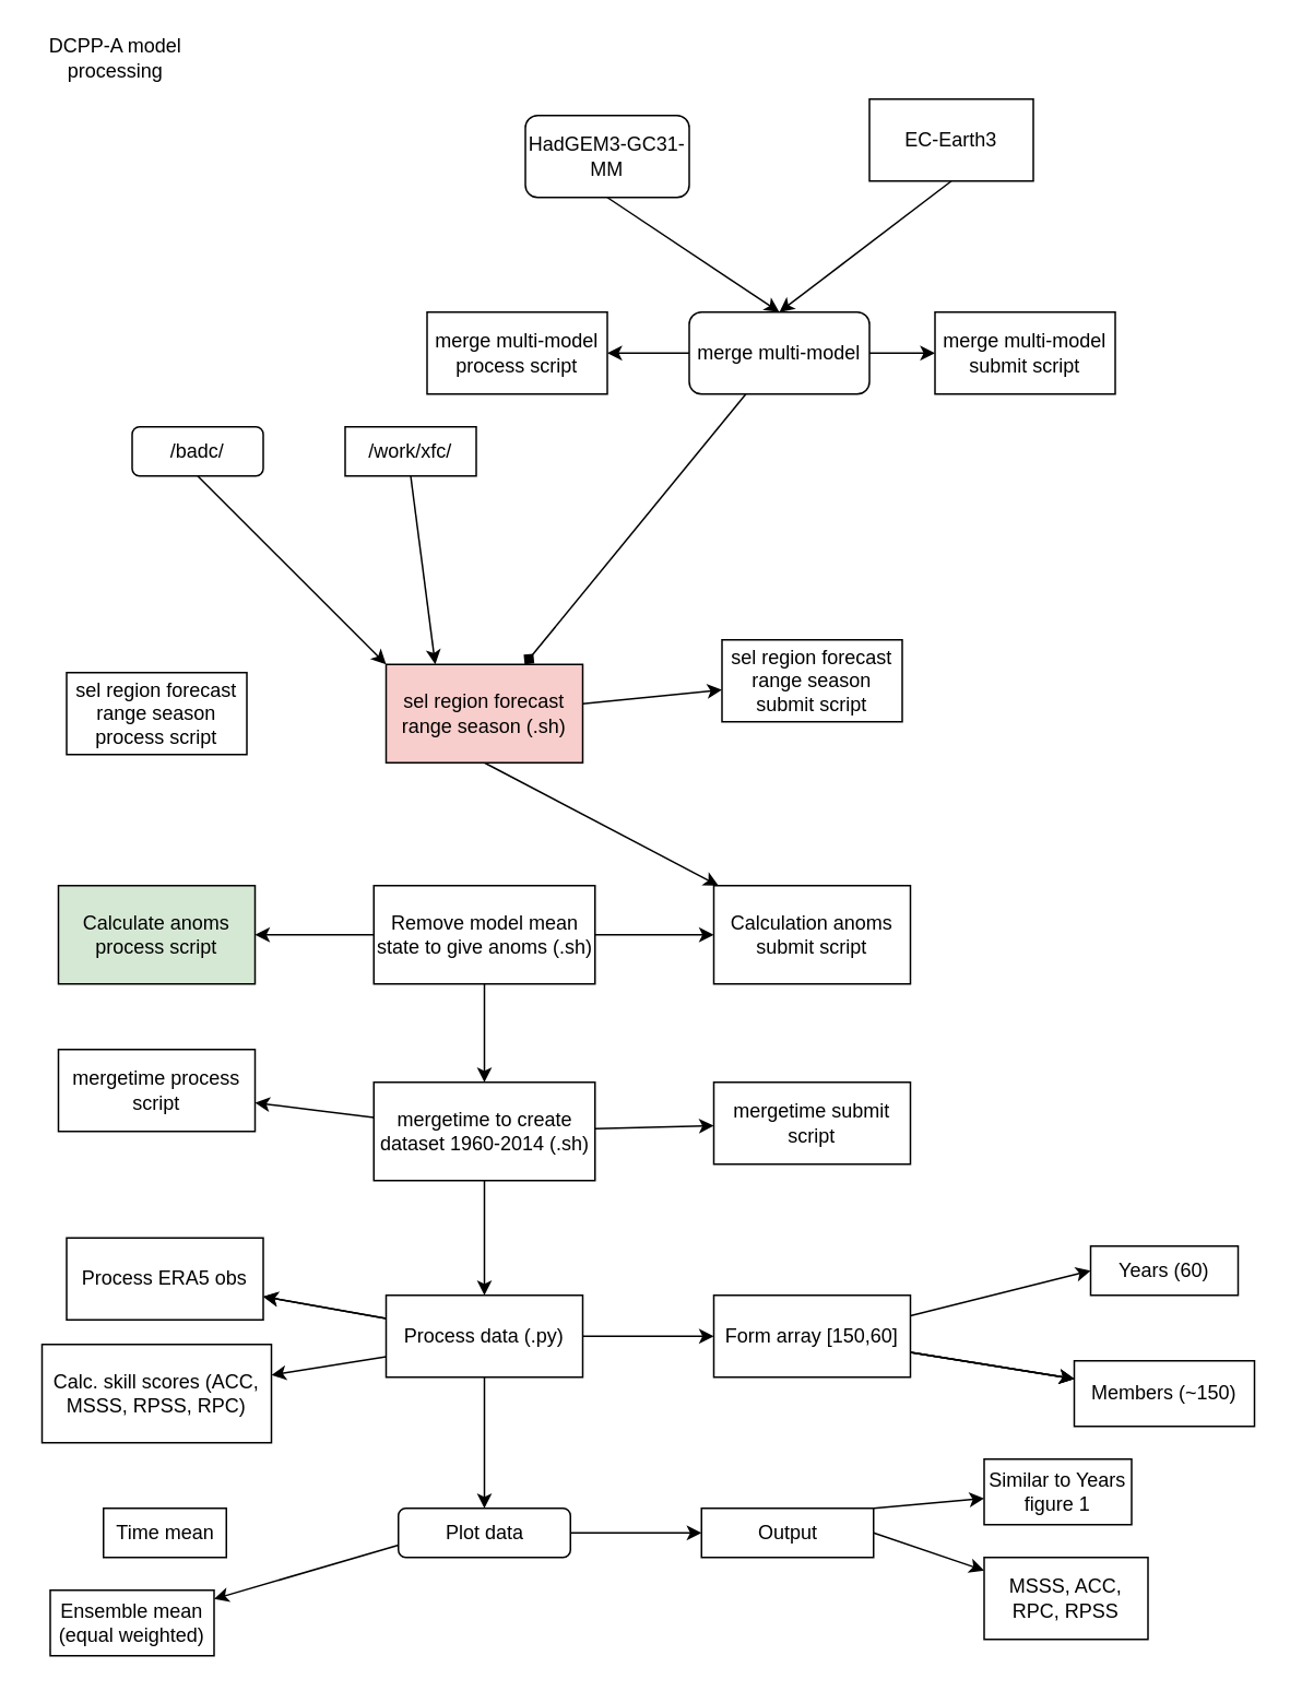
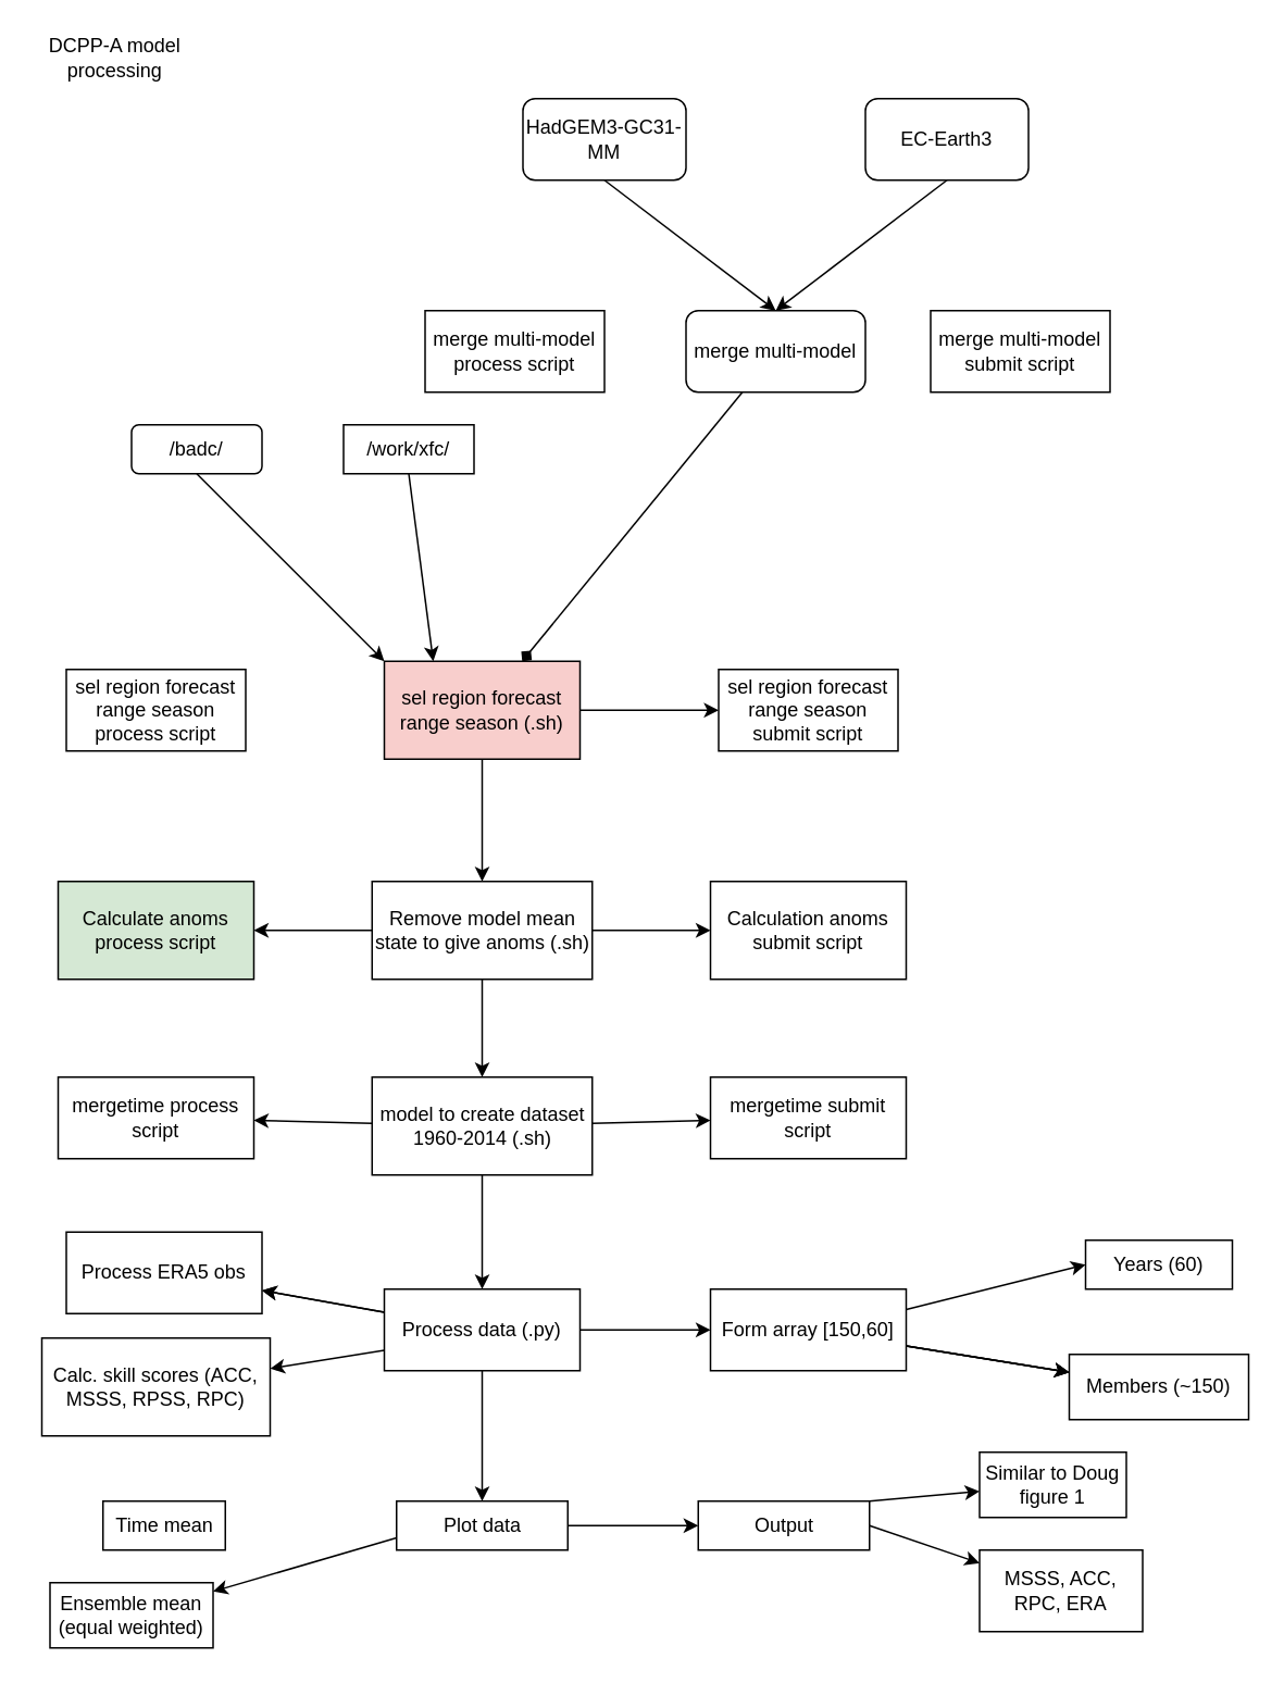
  <mxCell id="0" />
  <mxCell id="1" parent="0" />
- <mxCell id="2" value="" style="edgeStyle=none;html=1;" parent="1" source="5" target="10" edge="1"><mxGeometry relative="1" as="geometry" /></mxCell>
- <mxCell id="3" value="" style="edgeStyle=none;html=1;" parent="1" source="5" target="11" edge="1"><mxGeometry relative="1" as="geometry" /></mxCell>
  <mxCell id="4" value="" style="edgeStyle=none;html=1;endArrow=diamond;" parent="1" source="5" target="14" edge="1"><mxGeometry relative="1" as="geometry" /></mxCell>
  <mxCell id="5" value="merge multi-model" style="whiteSpace=wrap;html=1;rounded=1;" parent="1" vertex="1"><mxGeometry x="420" y="190" width="110" height="50" as="geometry" /></mxCell>
  <mxCell id="6" style="edgeStyle=none;html=1;exitX=0.5;exitY=1;exitDx=0;exitDy=0;entryX=0.5;entryY=0;entryDx=0;entryDy=0;" parent="1" source="7" target="5" edge="1"><mxGeometry relative="1" as="geometry" /></mxCell>
- <mxCell id="7" value="HadGEM3-GC31-MM" style="rounded=1;whiteSpace=wrap;html=1;" parent="1" vertex="1"><mxGeometry x="320" y="70" width="100" height="50" as="geometry" /></mxCell>
+ <mxCell id="7" value="HadGEM3-GC31-MM" style="rounded=1;whiteSpace=wrap;html=1;" parent="1" vertex="1"><mxGeometry x="320" y="60" width="100" height="50" as="geometry" /></mxCell>
  <mxCell id="8" style="edgeStyle=none;html=1;exitX=0.5;exitY=1;exitDx=0;exitDy=0;entryX=0.5;entryY=0;entryDx=0;entryDy=0;" parent="1" source="9" target="5" edge="1"><mxGeometry relative="1" as="geometry"><mxPoint x="475" y="180" as="targetPoint" /></mxGeometry></mxCell>
- <mxCell id="9" value="EC-Earth3" style="whiteSpace=wrap;html=1;rounded=0;" parent="1" vertex="1"><mxGeometry x="530" y="60" width="100" height="50" as="geometry" /></mxCell>
+ <mxCell id="9" value="EC-Earth3" style="rounded=1;whiteSpace=wrap;html=1;" parent="1" vertex="1"><mxGeometry x="530" y="60" width="100" height="50" as="geometry" /></mxCell>
  <mxCell id="10" value="merge multi-model submit script" style="rounded=0;whiteSpace=wrap;html=1;" parent="1" vertex="1"><mxGeometry x="570" y="190" width="110" height="50" as="geometry" /></mxCell>
  <mxCell id="11" value="merge multi-model process script" style="rounded=0;whiteSpace=wrap;html=1;" parent="1" vertex="1"><mxGeometry x="260" y="190" width="110" height="50" as="geometry" /></mxCell>
  <mxCell id="12" value="" style="edgeStyle=none;html=1;" parent="1" source="14" target="16" edge="1"><mxGeometry relative="1" as="geometry" /></mxCell>
- <mxCell id="13" style="edgeStyle=none;html=1;exitX=0.5;exitY=1;exitDx=0;exitDy=0;" parent="1" source="14" target="32" edge="1"><mxGeometry relative="1" as="geometry" /></mxCell>
+ <mxCell id="13" style="edgeStyle=none;html=1;exitX=0.5;exitY=1;exitDx=0;exitDy=0;entryX=0.5;entryY=0;entryDx=0;entryDy=0;" parent="1" source="14" target="31" edge="1"><mxGeometry relative="1" as="geometry" /></mxCell>
  <mxCell id="14" value="sel region forecast range season (.sh)" style="rounded=0;whiteSpace=wrap;html=1;fillColor=#f8cecc;" parent="1" vertex="1"><mxGeometry x="235" y="405" width="120" height="60" as="geometry" /></mxCell>
  <mxCell id="15" value="sel region forecast range season process script" style="rounded=0;whiteSpace=wrap;html=1;" parent="1" vertex="1"><mxGeometry x="40" y="410" width="110" height="50" as="geometry" /></mxCell>
- <mxCell id="16" value="sel region forecast range season submit script" style="rounded=0;whiteSpace=wrap;html=1;" parent="1" vertex="1"><mxGeometry x="440" y="390" width="110" height="50" as="geometry" /></mxCell>
+ <mxCell id="16" value="sel region forecast range season submit script" style="rounded=0;whiteSpace=wrap;html=1;" parent="1" vertex="1"><mxGeometry x="440" y="410" width="110" height="50" as="geometry" /></mxCell>
  <mxCell id="17" style="edgeStyle=none;html=1;exitX=0.5;exitY=1;exitDx=0;exitDy=0;entryX=0;entryY=0;entryDx=0;entryDy=0;" parent="1" source="18" target="14" edge="1"><mxGeometry relative="1" as="geometry" /></mxCell>
  <mxCell id="18" value="/badc/" style="rounded=1;whiteSpace=wrap;html=1;" parent="1" vertex="1"><mxGeometry x="80" y="260" width="80" height="30" as="geometry" /></mxCell>
  <mxCell id="19" style="edgeStyle=none;html=1;exitX=0.5;exitY=1;exitDx=0;exitDy=0;entryX=0.25;entryY=0;entryDx=0;entryDy=0;" parent="1" source="20" target="14" edge="1"><mxGeometry relative="1" as="geometry" /></mxCell>
  <mxCell id="20" value="/work/xfc/" style="whiteSpace=wrap;html=1;rounded=0;" parent="1" vertex="1"><mxGeometry x="210" y="260" width="80" height="30" as="geometry" /></mxCell>
  <mxCell id="21" value="" style="edgeStyle=none;html=1;" parent="1" source="24" target="25" edge="1"><mxGeometry relative="1" as="geometry" /></mxCell>
  <mxCell id="22" value="" style="edgeStyle=none;html=1;" parent="1" source="24" target="26" edge="1"><mxGeometry relative="1" as="geometry" /></mxCell>
  <mxCell id="23" value="" style="edgeStyle=none;html=1;" edge="1" parent="1" source="24" target="39"><mxGeometry relative="1" as="geometry" /></mxCell>
- <mxCell id="24" value="mergetime to create dataset 1960-2014 (.sh)" style="rounded=0;whiteSpace=wrap;html=1;" parent="1" vertex="1"><mxGeometry x="227.5" y="660" width="135" height="60" as="geometry" /></mxCell>
+ <mxCell id="24" value="model to create dataset 1960-2014 (.sh)" style="rounded=0;whiteSpace=wrap;html=1;" parent="1" vertex="1"><mxGeometry x="227.5" y="660" width="135" height="60" as="geometry" /></mxCell>
  <mxCell id="25" value="mergetime submit script" style="rounded=0;whiteSpace=wrap;html=1;" parent="1" vertex="1"><mxGeometry x="435" y="660" width="120" height="50" as="geometry" /></mxCell>
- <mxCell id="26" value="mergetime process script" style="rounded=0;whiteSpace=wrap;html=1;" parent="1" vertex="1"><mxGeometry x="35" y="640" width="120" height="50" as="geometry" /></mxCell>
+ <mxCell id="26" value="mergetime process script" style="rounded=0;whiteSpace=wrap;html=1;" parent="1" vertex="1"><mxGeometry x="35" y="660" width="120" height="50" as="geometry" /></mxCell>
  <mxCell id="27" value="DCPP-A model processing" style="text;html=1;strokeColor=none;fillColor=none;align=center;verticalAlign=middle;whiteSpace=wrap;rounded=0;" parent="1" vertex="1"><mxGeometry x="20" y="20" width="100" height="30" as="geometry" /></mxCell>
  <mxCell id="28" style="edgeStyle=none;html=1;" parent="1" source="31" target="24" edge="1"><mxGeometry relative="1" as="geometry" /></mxCell>
  <mxCell id="29" value="" style="edgeStyle=none;html=1;" parent="1" source="31" target="32" edge="1"><mxGeometry relative="1" as="geometry" /></mxCell>
  <mxCell id="30" value="" style="edgeStyle=none;html=1;" parent="1" source="31" target="33" edge="1"><mxGeometry relative="1" as="geometry" /></mxCell>
  <mxCell id="31" value="Remove model mean state to give anoms (.sh)" style="rounded=0;whiteSpace=wrap;html=1;" parent="1" vertex="1"><mxGeometry x="227.5" y="540" width="135" height="60" as="geometry" /></mxCell>
  <mxCell id="32" value="Calculation anoms submit script" style="rounded=0;whiteSpace=wrap;html=1;" parent="1" vertex="1"><mxGeometry x="435" y="540" width="120" height="60" as="geometry" /></mxCell>
  <mxCell id="33" value="Calculate anoms process script" style="rounded=0;whiteSpace=wrap;html=1;fillColor=#d5e8d4;" parent="1" vertex="1"><mxGeometry x="35" y="540" width="120" height="60" as="geometry" /></mxCell>
  <mxCell id="34" value="" style="edgeStyle=none;html=1;" edge="1" parent="1" source="39" target="44"><mxGeometry relative="1" as="geometry" /></mxCell>
  <mxCell id="35" value="" style="edgeStyle=none;html=1;" edge="1" parent="1" source="39" target="47"><mxGeometry relative="1" as="geometry" /></mxCell>
  <mxCell id="36" value="" style="edgeStyle=none;html=1;" edge="1" parent="1" source="39" target="47"><mxGeometry relative="1" as="geometry" /></mxCell>
  <mxCell id="37" style="edgeStyle=none;html=1;exitX=0;exitY=0.75;exitDx=0;exitDy=0;" edge="1" parent="1" source="39" target="48"><mxGeometry relative="1" as="geometry"><mxPoint x="170" y="840" as="targetPoint" /></mxGeometry></mxCell>
  <mxCell id="38" value="" style="edgeStyle=none;html=1;" edge="1" parent="1" source="39" target="51"><mxGeometry relative="1" as="geometry" /></mxCell>
  <mxCell id="39" value="Process data (.py)" style="rounded=0;whiteSpace=wrap;html=1;" vertex="1" parent="1"><mxGeometry x="235" y="790" width="120" height="50" as="geometry" /></mxCell>
  <mxCell id="40" value="" style="edgeStyle=none;html=1;" edge="1" parent="1" source="44" target="45"><mxGeometry relative="1" as="geometry" /></mxCell>
  <mxCell id="41" value="" style="edgeStyle=none;html=1;" edge="1" parent="1" source="44" target="45"><mxGeometry relative="1" as="geometry" /></mxCell>
  <mxCell id="42" value="" style="edgeStyle=none;html=1;" edge="1" parent="1" source="44" target="45"><mxGeometry relative="1" as="geometry" /></mxCell>
  <mxCell id="43" style="edgeStyle=none;html=1;exitX=1;exitY=0.25;exitDx=0;exitDy=0;entryX=0;entryY=0.5;entryDx=0;entryDy=0;" edge="1" parent="1" source="44" target="46"><mxGeometry relative="1" as="geometry"><mxPoint x="650" y="780" as="targetPoint" /></mxGeometry></mxCell>
  <mxCell id="44" value="Form array [150,60]" style="rounded=0;whiteSpace=wrap;html=1;" vertex="1" parent="1"><mxGeometry x="435" y="790" width="120" height="50" as="geometry" /></mxCell>
  <mxCell id="45" value="Members (~150)" style="rounded=0;whiteSpace=wrap;html=1;" vertex="1" parent="1"><mxGeometry x="655" y="830" width="110" height="40" as="geometry" /></mxCell>
  <mxCell id="46" value="Years (60)" style="rounded=0;whiteSpace=wrap;html=1;" vertex="1" parent="1"><mxGeometry x="665" y="760" width="90" height="30" as="geometry" /></mxCell>
  <mxCell id="47" value="Process ERA5 obs" style="rounded=0;whiteSpace=wrap;html=1;" vertex="1" parent="1"><mxGeometry x="40" y="755" width="120" height="50" as="geometry" /></mxCell>
  <mxCell id="48" value="Calc. skill scores (ACC, MSSS, RPSS, RPC)" style="rounded=0;whiteSpace=wrap;html=1;" vertex="1" parent="1"><mxGeometry x="25" y="820" width="140" height="60" as="geometry" /></mxCell>
  <mxCell id="49" style="edgeStyle=none;html=1;exitX=0;exitY=0.75;exitDx=0;exitDy=0;" edge="1" parent="1" source="51" target="53"><mxGeometry relative="1" as="geometry"><mxPoint x="170" y="970" as="targetPoint" /></mxGeometry></mxCell>
  <mxCell id="50" value="" style="edgeStyle=none;html=1;" edge="1" parent="1" source="51" target="56"><mxGeometry relative="1" as="geometry" /></mxCell>
- <mxCell id="51" value="Plot data" style="whiteSpace=wrap;html=1;rounded=1;" vertex="1" parent="1"><mxGeometry x="242.5" y="920" width="105" height="30" as="geometry" /></mxCell>
+ <mxCell id="51" value="Plot data" style="rounded=0;whiteSpace=wrap;html=1;" vertex="1" parent="1"><mxGeometry x="242.5" y="920" width="105" height="30" as="geometry" /></mxCell>
  <mxCell id="52" value="Time mean" style="rounded=0;whiteSpace=wrap;html=1;" vertex="1" parent="1"><mxGeometry x="62.5" y="920" width="75" height="30" as="geometry" /></mxCell>
  <mxCell id="53" value="Ensemble mean (equal weighted)" style="rounded=0;whiteSpace=wrap;html=1;" vertex="1" parent="1"><mxGeometry x="30" y="970" width="100" height="40" as="geometry" /></mxCell>
  <mxCell id="54" style="edgeStyle=none;html=1;exitX=1;exitY=0;exitDx=0;exitDy=0;" edge="1" parent="1" source="56" target="57"><mxGeometry relative="1" as="geometry"><mxPoint x="630" y="910" as="targetPoint" /></mxGeometry></mxCell>
  <mxCell id="55" style="edgeStyle=none;html=1;exitX=1;exitY=0.5;exitDx=0;exitDy=0;" edge="1" parent="1" source="56" target="58"><mxGeometry relative="1" as="geometry"><mxPoint x="620" y="960" as="targetPoint" /></mxGeometry></mxCell>
  <mxCell id="56" value="Output" style="rounded=0;whiteSpace=wrap;html=1;" vertex="1" parent="1"><mxGeometry x="427.5" y="920" width="105" height="30" as="geometry" /></mxCell>
- <mxCell id="57" value="Similar to Years figure 1" style="rounded=0;whiteSpace=wrap;html=1;" vertex="1" parent="1"><mxGeometry x="600" y="890" width="90" height="40" as="geometry" /></mxCell>
- <mxCell id="58" value="MSSS, ACC, RPC, RPSS" style="rounded=0;whiteSpace=wrap;html=1;" vertex="1" parent="1"><mxGeometry x="600" y="950" width="100" height="50" as="geometry" /></mxCell>
+ <mxCell id="57" value="Similar to Doug figure 1" style="rounded=0;whiteSpace=wrap;html=1;" vertex="1" parent="1"><mxGeometry x="600" y="890" width="90" height="40" as="geometry" /></mxCell>
+ <mxCell id="58" value="MSSS, ACC, RPC, ERA" style="rounded=0;whiteSpace=wrap;html=1;" vertex="1" parent="1"><mxGeometry x="600" y="950" width="100" height="50" as="geometry" /></mxCell>
